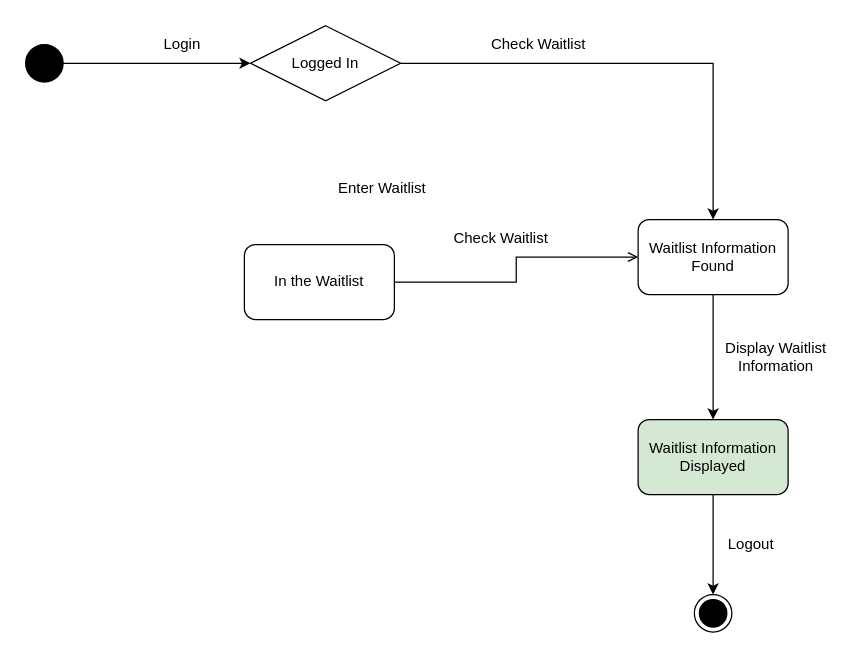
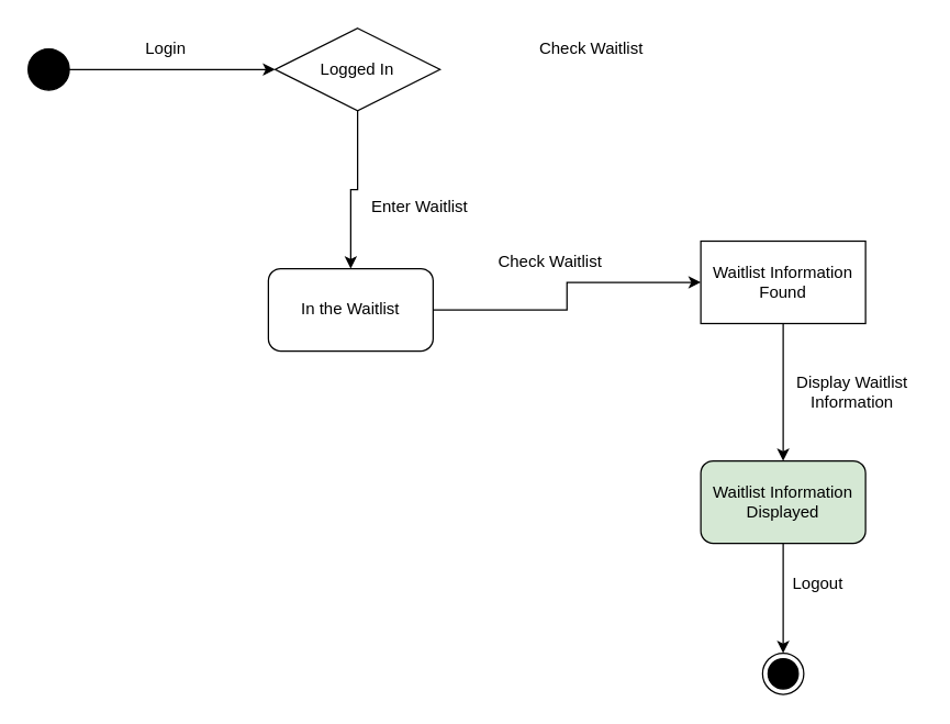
  <mxCell id="0" />
  <mxCell id="1" parent="0" />
  <mxCell id="2" style="edgeStyle=orthogonalEdgeStyle;rounded=0;orthogonalLoop=1;jettySize=auto;html=1;exitX=1;exitY=0.5;exitDx=0;exitDy=0;" edge="1" parent="1" source="3" target="7"><mxGeometry relative="1" as="geometry" /></mxCell>
  <mxCell id="3" value="" style="ellipse;fillColor=strokeColor;html=1;" vertex="1" parent="1"><mxGeometry x="20" y="35" width="30" height="30" as="geometry" /></mxCell>
  <mxCell id="4" value="" style="ellipse;html=1;shape=endState;fillColor=strokeColor;" vertex="1" parent="1"><mxGeometry x="555" y="475" width="30" height="30" as="geometry" /></mxCell>
- <mxCell id="6" style="edgeStyle=orthogonalEdgeStyle;rounded=0;orthogonalLoop=1;jettySize=auto;html=1;entryX=0.5;entryY=0;entryDx=0;entryDy=0;" edge="1" parent="1" source="7" target="13"><mxGeometry relative="1" as="geometry" /></mxCell>
+ <mxCell id="5" style="edgeStyle=orthogonalEdgeStyle;rounded=0;orthogonalLoop=1;jettySize=auto;html=1;" edge="1" parent="1" source="7" target="9"><mxGeometry relative="1" as="geometry" /></mxCell>
  <mxCell id="7" value="Logged In" style="rhombus;whiteSpace=wrap;html=1;" vertex="1" parent="1"><mxGeometry x="200" y="20" width="120" height="60" as="geometry" /></mxCell>
- <mxCell id="8" style="edgeStyle=orthogonalEdgeStyle;rounded=0;orthogonalLoop=1;jettySize=auto;html=1;entryX=0;entryY=0.5;entryDx=0;entryDy=0;endArrow=open;" edge="1" parent="1" source="9" target="13"><mxGeometry relative="1" as="geometry" /></mxCell>
+ <mxCell id="8" style="edgeStyle=orthogonalEdgeStyle;rounded=0;orthogonalLoop=1;jettySize=auto;html=1;entryX=0;entryY=0.5;entryDx=0;entryDy=0;" edge="1" parent="1" source="9" target="13"><mxGeometry relative="1" as="geometry" /></mxCell>
  <mxCell id="9" value="In the Waitlist" style="rounded=1;whiteSpace=wrap;html=1;" vertex="1" parent="1"><mxGeometry x="195" y="195" width="120" height="60" as="geometry" /></mxCell>
  <mxCell id="10" style="edgeStyle=orthogonalEdgeStyle;rounded=0;orthogonalLoop=1;jettySize=auto;html=1;" edge="1" parent="1" source="11" target="4"><mxGeometry relative="1" as="geometry" /></mxCell>
  <mxCell id="11" value="Waitlist Information&lt;br&gt;Displayed" style="rounded=1;whiteSpace=wrap;html=1;fillColor=#d5e8d4;" vertex="1" parent="1"><mxGeometry x="510" y="335" width="120" height="60" as="geometry" /></mxCell>
  <mxCell id="12" style="edgeStyle=orthogonalEdgeStyle;rounded=0;orthogonalLoop=1;jettySize=auto;html=1;" edge="1" parent="1" source="13" target="11"><mxGeometry relative="1" as="geometry" /></mxCell>
- <mxCell id="13" value="Waitlist Information&lt;br&gt;Found" style="rounded=1;whiteSpace=wrap;html=1;" vertex="1" parent="1"><mxGeometry x="510" y="175" width="120" height="60" as="geometry" /></mxCell>
- <mxCell id="14" value="Login" style="text;html=1;align=center;verticalAlign=middle;resizable=0;points=[];autosize=1;strokeColor=none;fillColor=none;" vertex="1" parent="1"><mxGeometry x="120" y="20" width="50" height="30" as="geometry" /></mxCell>
+ <mxCell id="13" value="Waitlist Information&lt;br&gt;Found" style="whiteSpace=wrap;html=1;rounded=0;" vertex="1" parent="1"><mxGeometry x="510" y="175" width="120" height="60" as="geometry" /></mxCell>
+ <mxCell id="14" value="Login" style="text;html=1;align=center;verticalAlign=middle;resizable=0;points=[];autosize=1;strokeColor=none;fillColor=none;" vertex="1" parent="1"><mxGeometry x="95" y="20" width="50" height="30" as="geometry" /></mxCell>
  <mxCell id="15" value="Enter Waitlist" style="text;html=1;align=center;verticalAlign=middle;resizable=0;points=[];autosize=1;strokeColor=none;fillColor=none;" vertex="1" parent="1"><mxGeometry x="260" y="135" width="90" height="30" as="geometry" /></mxCell>
  <mxCell id="16" value="Check Waitlist" style="text;html=1;align=center;verticalAlign=middle;resizable=0;points=[];autosize=1;strokeColor=none;fillColor=none;" vertex="1" parent="1"><mxGeometry x="380" y="20" width="100" height="30" as="geometry" /></mxCell>
  <mxCell id="17" value="Display Waitlist&lt;br&gt;Information" style="text;html=1;align=center;verticalAlign=middle;resizable=0;points=[];autosize=1;strokeColor=none;fillColor=none;" vertex="1" parent="1"><mxGeometry x="570" y="265" width="100" height="40" as="geometry" /></mxCell>
  <mxCell id="18" value="Check Waitlist" style="text;html=1;align=center;verticalAlign=middle;resizable=0;points=[];autosize=1;strokeColor=none;fillColor=none;" vertex="1" parent="1"><mxGeometry x="350" y="175" width="100" height="30" as="geometry" /></mxCell>
- <mxCell id="19" value="Logout" style="text;html=1;align=center;verticalAlign=middle;resizable=0;points=[];autosize=1;strokeColor=none;fillColor=none;" vertex="1" parent="1"><mxGeometry x="570" y="420" width="60" height="30" as="geometry" /></mxCell>
+ <mxCell id="19" value="Logout" style="text;html=1;align=center;verticalAlign=middle;resizable=0;points=[];autosize=1;strokeColor=none;fillColor=none;" vertex="1" parent="1"><mxGeometry x="565" y="410" width="60" height="30" as="geometry" /></mxCell>
